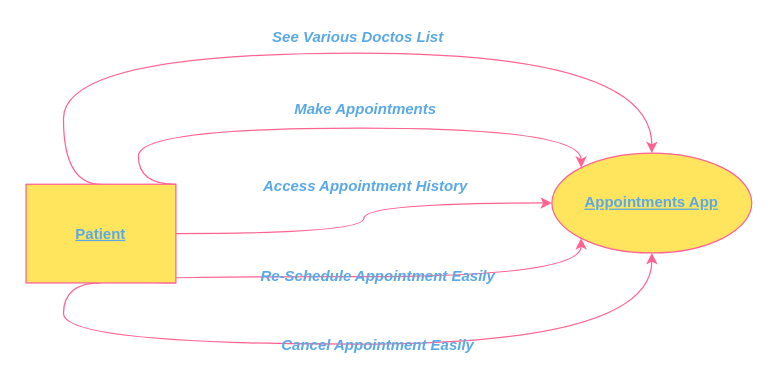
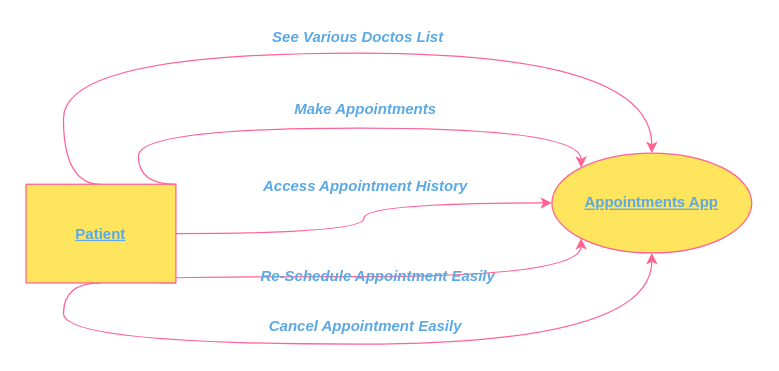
  <mxCell id="0" />
  <mxCell id="1" parent="0" />
  <mxCell id="2" style="edgeStyle=orthogonalEdgeStyle;orthogonalLoop=1;jettySize=auto;html=1;exitX=0.5;exitY=0;exitDx=0;exitDy=0;entryX=0.5;entryY=0;entryDx=0;entryDy=0;strokeColor=#FF6392;fontColor=#5AA9E6;curved=1;" parent="1" source="3" target="3" edge="1"><mxGeometry relative="1" as="geometry"><mxPoint x="417" y="-71" as="targetPoint" /></mxGeometry></mxCell>
  <mxCell id="3" value="Appointments App" style="ellipse;whiteSpace=wrap;html=1;fontStyle=5;fillColor=#FFE45E;strokeColor=#FF6392;fontColor=#5AA9E6;" parent="1" vertex="1"><mxGeometry x="441" y="122" width="160" height="80" as="geometry" /></mxCell>
  <mxCell id="4" style="edgeStyle=orthogonalEdgeStyle;orthogonalLoop=1;jettySize=auto;html=1;exitX=0.5;exitY=0;exitDx=0;exitDy=0;entryX=0.5;entryY=0;entryDx=0;entryDy=0;strokeColor=#FF6392;fontColor=#5AA9E6;curved=1;" parent="1" source="9" target="3" edge="1"><mxGeometry relative="1" as="geometry"><Array as="points"><mxPoint x="50" y="42" /><mxPoint x="521" y="42" /></Array></mxGeometry></mxCell>
  <mxCell id="5" style="edgeStyle=orthogonalEdgeStyle;orthogonalLoop=1;jettySize=auto;html=1;exitX=1;exitY=0;exitDx=0;exitDy=0;entryX=0;entryY=0;entryDx=0;entryDy=0;strokeColor=#FF6392;fontColor=#5AA9E6;curved=1;" parent="1" source="9" target="3" edge="1"><mxGeometry relative="1" as="geometry"><Array as="points"><mxPoint x="110" y="102" /><mxPoint x="464" y="102" /></Array></mxGeometry></mxCell>
  <mxCell id="6" style="edgeStyle=orthogonalEdgeStyle;orthogonalLoop=1;jettySize=auto;html=1;exitX=1;exitY=0.5;exitDx=0;exitDy=0;entryX=0;entryY=0.5;entryDx=0;entryDy=0;strokeColor=#FF6392;fontColor=#5AA9E6;curved=1;" parent="1" source="9" target="3" edge="1"><mxGeometry relative="1" as="geometry" /></mxCell>
  <mxCell id="7" style="edgeStyle=orthogonalEdgeStyle;orthogonalLoop=1;jettySize=auto;html=1;exitX=1;exitY=1;exitDx=0;exitDy=0;entryX=0;entryY=1;entryDx=0;entryDy=0;strokeColor=#FF6392;fontColor=#5AA9E6;curved=1;" parent="1" source="9" target="3" edge="1"><mxGeometry relative="1" as="geometry"><Array as="points"><mxPoint x="110" y="221" /><mxPoint x="464" y="221" /></Array></mxGeometry></mxCell>
  <mxCell id="8" style="edgeStyle=orthogonalEdgeStyle;orthogonalLoop=1;jettySize=auto;html=1;exitX=0.5;exitY=1;exitDx=0;exitDy=0;entryX=0.5;entryY=1;entryDx=0;entryDy=0;strokeColor=#FF6392;fontColor=#5AA9E6;curved=1;" parent="1" source="9" target="3" edge="1"><mxGeometry relative="1" as="geometry"><Array as="points"><mxPoint x="50" y="275" /><mxPoint x="521" y="275" /></Array></mxGeometry></mxCell>
  <mxCell id="9" value="Patient" style="whiteSpace=wrap;html=1;fontStyle=5;fillColor=#FFE45E;strokeColor=#FF6392;fontColor=#5AA9E6;" parent="1" vertex="1"><mxGeometry x="20" y="147" width="120" height="79" as="geometry" /></mxCell>
  <mxCell id="10" value="Make Appointments" style="text;html=1;align=center;verticalAlign=middle;whiteSpace=wrap;rotation=0;fontStyle=3;fontColor=#5AA9E6;" parent="1" vertex="1"><mxGeometry x="212" y="72" width="160" height="30" as="geometry" /></mxCell>
  <mxCell id="11" value="Access Appointment History" style="text;html=1;strokeColor=none;fillColor=none;align=center;verticalAlign=middle;whiteSpace=wrap;rotation=0;fontStyle=3;fontColor=#5AA9E6;" parent="1" vertex="1"><mxGeometry x="195" y="139" width="194" height="20" as="geometry" /></mxCell>
  <mxCell id="12" value="See Various Doctos List" style="text;html=1;strokeColor=none;fillColor=none;align=center;verticalAlign=middle;whiteSpace=wrap;rotation=0;fontStyle=3;fontColor=#5AA9E6;" parent="1" vertex="1"><mxGeometry x="151" y="20" width="270" height="20" as="geometry" /></mxCell>
  <mxCell id="13" value="Re-Schedule Appointment Easily" style="text;html=1;strokeColor=none;fillColor=none;align=center;verticalAlign=middle;whiteSpace=wrap;fontStyle=3;fontColor=#5AA9E6;" parent="1" vertex="1"><mxGeometry x="168" y="211" width="268" height="20" as="geometry" /></mxCell>
- <mxCell id="14" value="Cancel Appointment Easily" style="text;html=1;strokeColor=none;fillColor=none;align=center;verticalAlign=middle;whiteSpace=wrap;fontStyle=3;fontColor=#5AA9E6;" parent="1" vertex="1"><mxGeometry x="168" y="266" width="268" height="20" as="geometry" /></mxCell>
+ <mxCell id="14" value="Cancel Appointment Easily" style="text;html=1;strokeColor=none;fillColor=none;align=center;verticalAlign=middle;whiteSpace=wrap;fontStyle=3;fontColor=#5AA9E6;" parent="1" vertex="1"><mxGeometry x="158" y="251" width="268" height="20" as="geometry" /></mxCell>
